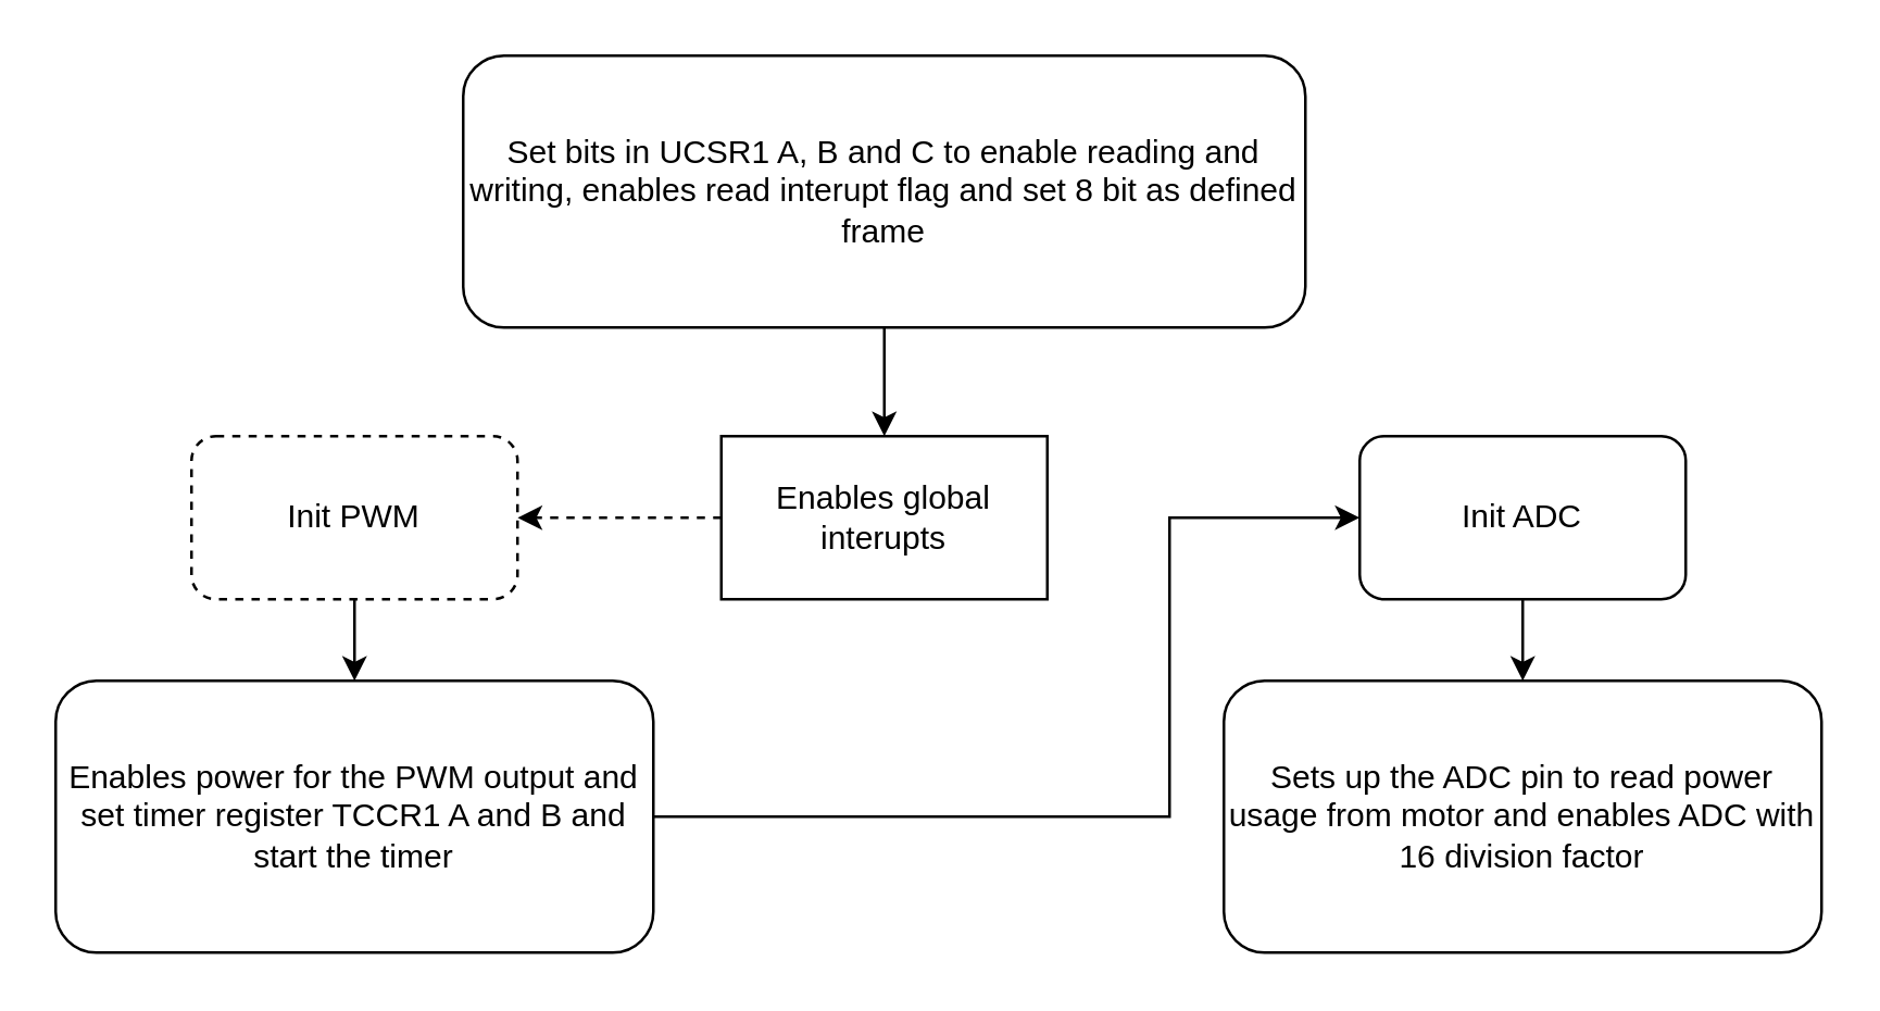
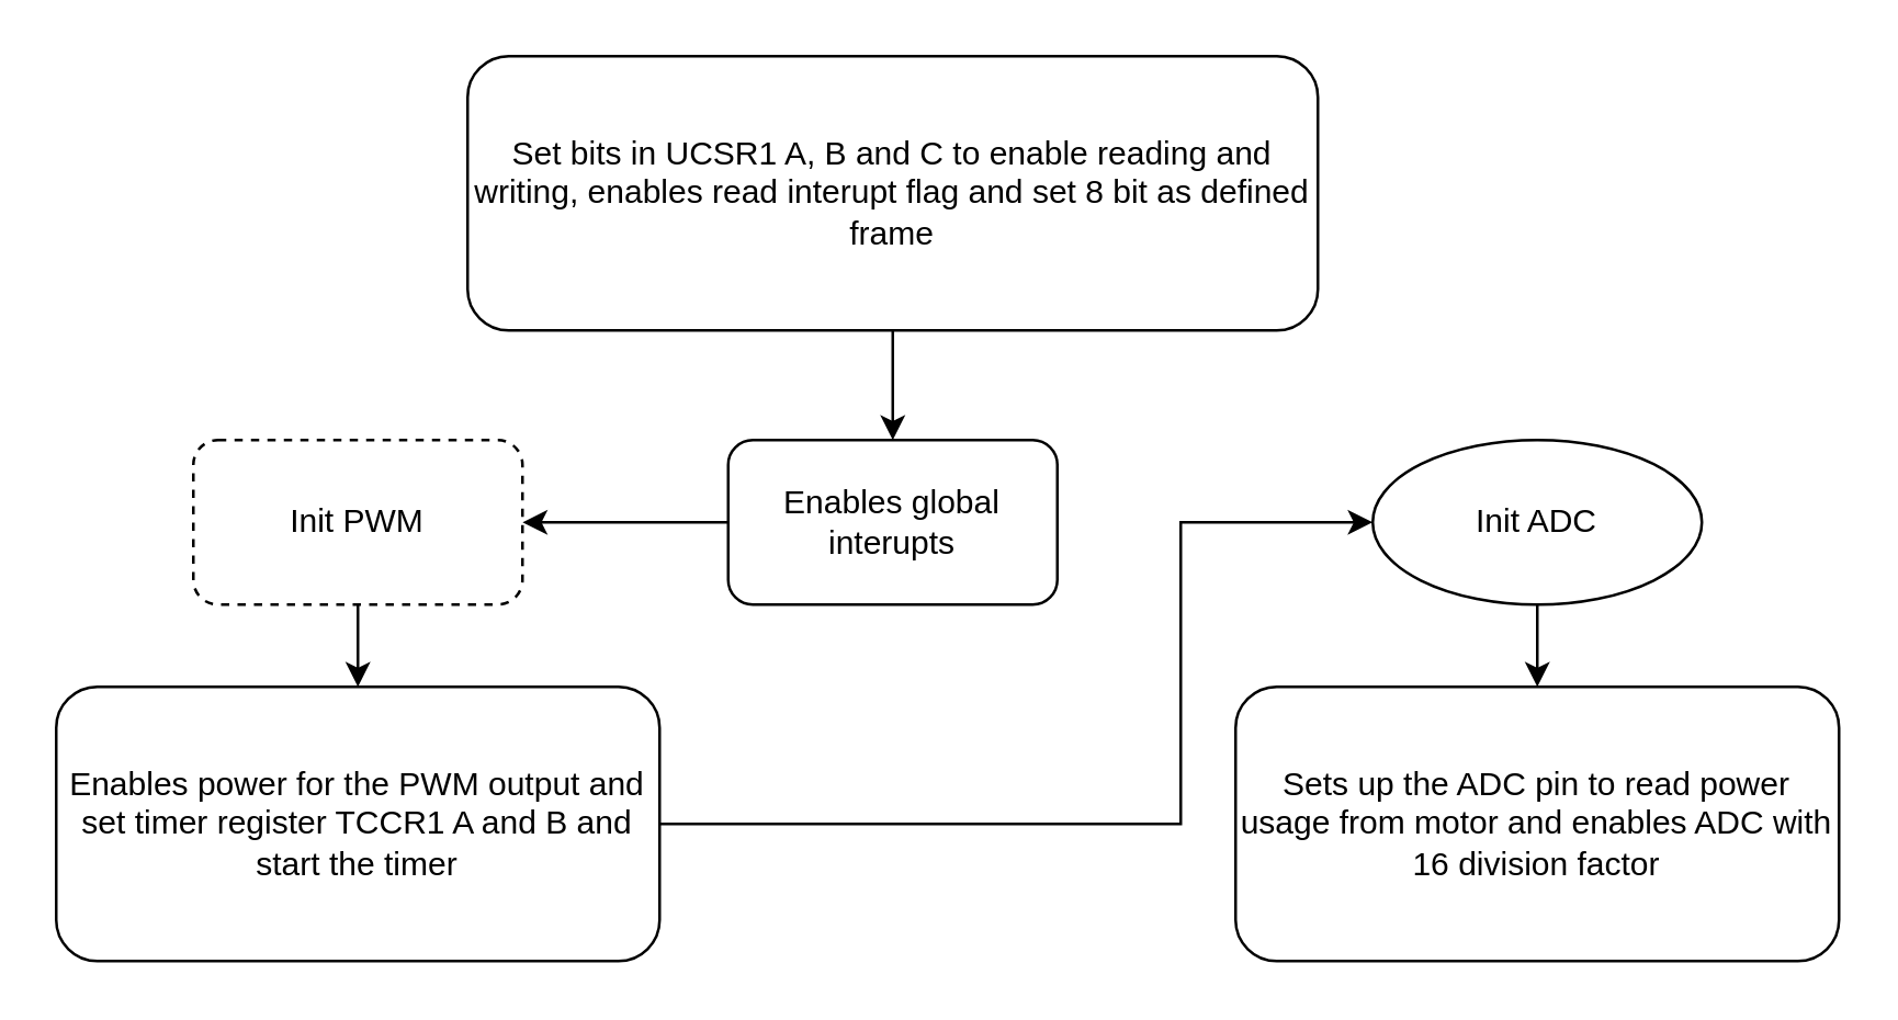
  <mxCell id="0" />
  <mxCell id="1" parent="0" />
  <mxCell id="2" style="edgeStyle=orthogonalEdgeStyle;rounded=0;orthogonalLoop=1;jettySize=auto;html=1;exitX=0.5;exitY=1;exitDx=0;exitDy=0;entryX=0.5;entryY=0;entryDx=0;entryDy=0;" edge="1" parent="1" source="3" target="5"><mxGeometry relative="1" as="geometry" /></mxCell>
  <mxCell id="3" value="Set bits in UCSR1 A, B and C to enable reading and writing, enables read interupt flag and set 8 bit as defined frame" style="rounded=1;whiteSpace=wrap;html=1;" vertex="1" parent="1"><mxGeometry x="170" y="20" width="310" height="100" as="geometry" /></mxCell>
- <mxCell id="4" style="edgeStyle=orthogonalEdgeStyle;rounded=0;orthogonalLoop=1;jettySize=auto;html=1;exitX=0;exitY=0.5;exitDx=0;exitDy=0;entryX=1;entryY=0.5;entryDx=0;entryDy=0;dashed=1;" edge="1" parent="1" source="5" target="9"><mxGeometry relative="1" as="geometry" /></mxCell>
- <mxCell id="5" value="Enables global interupts" style="whiteSpace=wrap;html=1;rounded=0;" vertex="1" parent="1"><mxGeometry x="265" y="160" width="120" height="60" as="geometry" /></mxCell>
+ <mxCell id="4" style="edgeStyle=orthogonalEdgeStyle;rounded=0;orthogonalLoop=1;jettySize=auto;html=1;exitX=0;exitY=0.5;exitDx=0;exitDy=0;entryX=1;entryY=0.5;entryDx=0;entryDy=0;" edge="1" parent="1" source="5" target="9"><mxGeometry relative="1" as="geometry" /></mxCell>
+ <mxCell id="5" value="Enables global interupts" style="rounded=1;whiteSpace=wrap;html=1;" vertex="1" parent="1"><mxGeometry x="265" y="160" width="120" height="60" as="geometry" /></mxCell>
  <mxCell id="6" style="edgeStyle=orthogonalEdgeStyle;rounded=0;orthogonalLoop=1;jettySize=auto;html=1;exitX=1;exitY=0.5;exitDx=0;exitDy=0;entryX=0;entryY=0.5;entryDx=0;entryDy=0;" edge="1" parent="1" source="7" target="11"><mxGeometry relative="1" as="geometry"><Array as="points"><mxPoint x="430" y="300" /><mxPoint x="430" y="190" /></Array></mxGeometry></mxCell>
  <mxCell id="7" value="Enables power for the PWM output and set timer register TCCR1 A and B and start the timer" style="rounded=1;whiteSpace=wrap;html=1;" vertex="1" parent="1"><mxGeometry x="20" y="250" width="220" height="100" as="geometry" /></mxCell>
  <mxCell id="8" style="edgeStyle=orthogonalEdgeStyle;rounded=0;orthogonalLoop=1;jettySize=auto;html=1;exitX=0.5;exitY=1;exitDx=0;exitDy=0;entryX=0.5;entryY=0;entryDx=0;entryDy=0;" edge="1" parent="1" source="9" target="7"><mxGeometry relative="1" as="geometry" /></mxCell>
  <mxCell id="9" value="Init PWM" style="rounded=1;whiteSpace=wrap;html=1;dashed=1;" vertex="1" parent="1"><mxGeometry x="70" y="160" width="120" height="60" as="geometry" /></mxCell>
  <mxCell id="10" style="edgeStyle=orthogonalEdgeStyle;rounded=0;orthogonalLoop=1;jettySize=auto;html=1;exitX=0.5;exitY=1;exitDx=0;exitDy=0;entryX=0.5;entryY=0;entryDx=0;entryDy=0;" edge="1" parent="1" source="11" target="12"><mxGeometry relative="1" as="geometry" /></mxCell>
- <mxCell id="11" value="Init ADC" style="rounded=1;whiteSpace=wrap;html=1;" vertex="1" parent="1"><mxGeometry x="500" y="160" width="120" height="60" as="geometry" /></mxCell>
+ <mxCell id="11" value="Init ADC" style="ellipse;whiteSpace=wrap;html=1;" vertex="1" parent="1"><mxGeometry x="500" y="160" width="120" height="60" as="geometry" /></mxCell>
  <mxCell id="12" value="Sets up the ADC pin to read power usage from motor and enables ADC with 16 division factor " style="rounded=1;whiteSpace=wrap;html=1;" vertex="1" parent="1"><mxGeometry x="450" y="250" width="220" height="100" as="geometry" /></mxCell>
